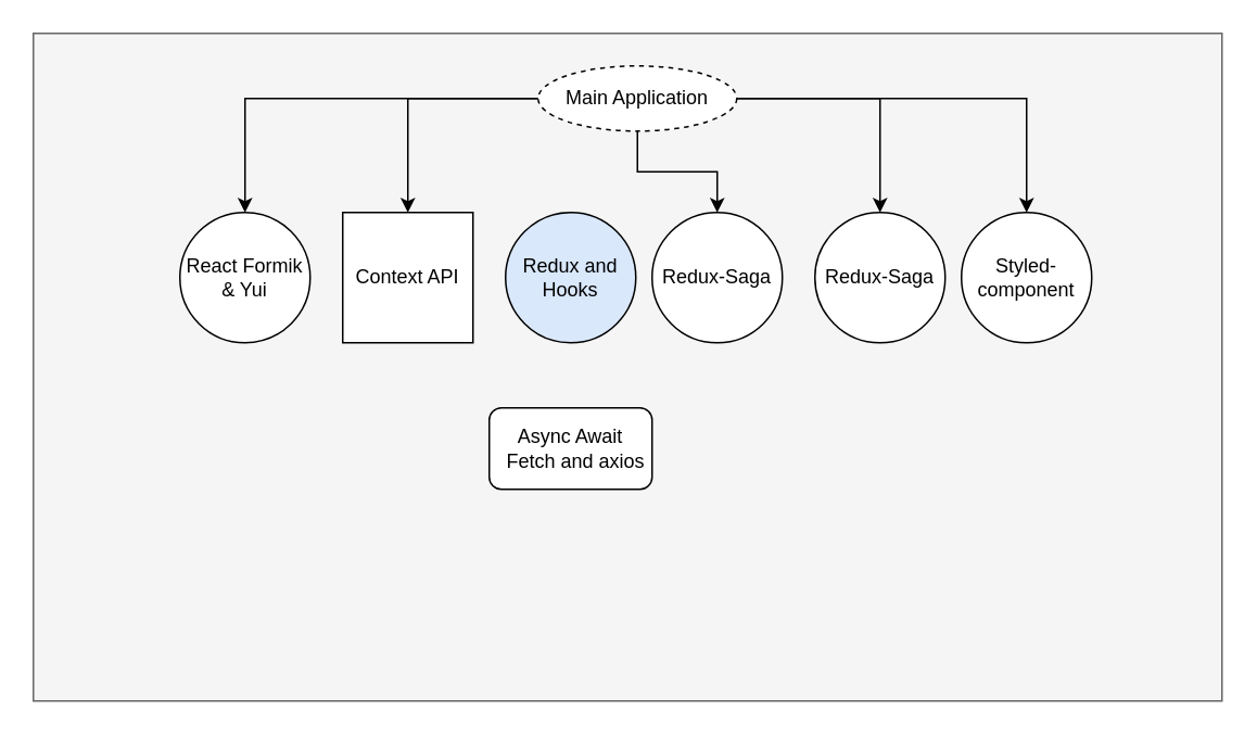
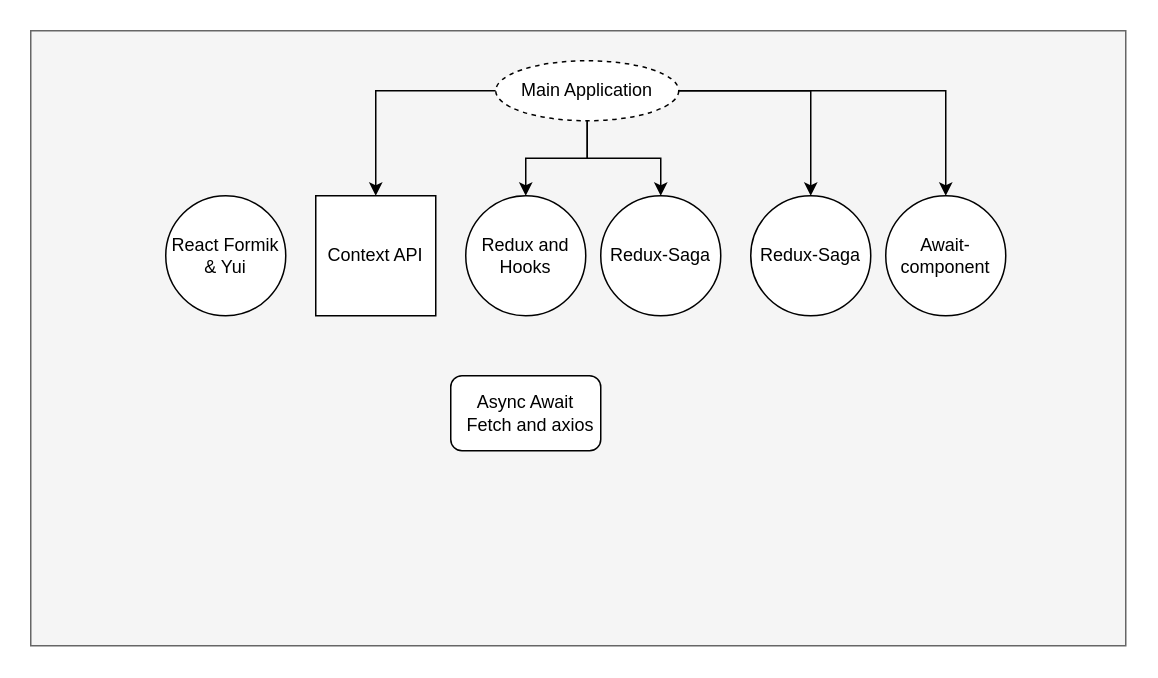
  <mxCell id="0" />
  <mxCell id="1" parent="0" />
  <mxCell id="2" value="" style="rounded=0;whiteSpace=wrap;html=1;fillColor=#f5f5f5;strokeColor=#666666;fontColor=#333333;" vertex="1" parent="1"><mxGeometry x="20" y="20" width="730" height="410" as="geometry" /></mxCell>
- <mxCell id="3" style="edgeStyle=orthogonalEdgeStyle;rounded=0;orthogonalLoop=1;jettySize=auto;html=1;entryX=0.5;entryY=0;entryDx=0;entryDy=0;" edge="1" parent="1" source="8" target="9"><mxGeometry relative="1" as="geometry" /></mxCell>
+ <mxCell id="3" style="edgeStyle=orthogonalEdgeStyle;rounded=0;orthogonalLoop=1;jettySize=auto;html=1;" edge="1" parent="1" source="8" target="11"><mxGeometry relative="1" as="geometry" /></mxCell>
  <mxCell id="4" style="edgeStyle=orthogonalEdgeStyle;rounded=0;orthogonalLoop=1;jettySize=auto;html=1;entryX=0.5;entryY=0;entryDx=0;entryDy=0;" edge="1" parent="1" source="8" target="10"><mxGeometry relative="1" as="geometry" /></mxCell>
  <mxCell id="5" style="edgeStyle=orthogonalEdgeStyle;rounded=0;orthogonalLoop=1;jettySize=auto;html=1;entryX=0.5;entryY=0;entryDx=0;entryDy=0;" edge="1" parent="1" source="8" target="12"><mxGeometry relative="1" as="geometry" /></mxCell>
  <mxCell id="6" style="edgeStyle=orthogonalEdgeStyle;rounded=0;orthogonalLoop=1;jettySize=auto;html=1;entryX=0.5;entryY=0;entryDx=0;entryDy=0;" edge="1" parent="1" source="8" target="14"><mxGeometry relative="1" as="geometry" /></mxCell>
  <mxCell id="7" style="edgeStyle=orthogonalEdgeStyle;rounded=0;orthogonalLoop=1;jettySize=auto;html=1;entryX=0.5;entryY=0;entryDx=0;entryDy=0;" edge="1" parent="1" source="8" target="13"><mxGeometry relative="1" as="geometry" /></mxCell>
  <mxCell id="8" value="Main Application" style="ellipse;whiteSpace=wrap;html=1;dashed=1;" vertex="1" parent="1"><mxGeometry x="330" y="40" width="122" height="40" as="geometry" /></mxCell>
  <mxCell id="9" value="React Formik &amp;amp; Yui" style="ellipse;whiteSpace=wrap;html=1;aspect=fixed;" vertex="1" parent="1"><mxGeometry x="110" y="130" width="80" height="80" as="geometry" /></mxCell>
  <mxCell id="10" value="Context API" style="whiteSpace=wrap;html=1;aspect=fixed;rounded=0;" vertex="1" parent="1"><mxGeometry x="210" y="130" width="80" height="80" as="geometry" /></mxCell>
- <mxCell id="11" value="Redux and Hooks" style="ellipse;whiteSpace=wrap;html=1;aspect=fixed;fillColor=#dae8fc;" vertex="1" parent="1"><mxGeometry x="310" y="130" width="80" height="80" as="geometry" /></mxCell>
+ <mxCell id="11" value="Redux and Hooks" style="ellipse;whiteSpace=wrap;html=1;aspect=fixed;" vertex="1" parent="1"><mxGeometry x="310" y="130" width="80" height="80" as="geometry" /></mxCell>
  <mxCell id="12" value="Redux-Saga" style="ellipse;whiteSpace=wrap;html=1;aspect=fixed;" vertex="1" parent="1"><mxGeometry x="400" y="130" width="80" height="80" as="geometry" /></mxCell>
  <mxCell id="13" value="Redux-Saga" style="ellipse;whiteSpace=wrap;html=1;aspect=fixed;" vertex="1" parent="1"><mxGeometry x="500" y="130" width="80" height="80" as="geometry" /></mxCell>
- <mxCell id="14" value="Styled-component" style="ellipse;whiteSpace=wrap;html=1;aspect=fixed;" vertex="1" parent="1"><mxGeometry x="590" y="130" width="80" height="80" as="geometry" /></mxCell>
+ <mxCell id="14" value="Await-component" style="ellipse;whiteSpace=wrap;html=1;aspect=fixed;" vertex="1" parent="1"><mxGeometry x="590" y="130" width="80" height="80" as="geometry" /></mxCell>
  <mxCell id="15" value="&lt;div&gt;&lt;span&gt;Async Await&lt;/span&gt;&lt;br&gt;&lt;/div&gt;&lt;div&gt;&lt;span&gt;&amp;nbsp; Fetch and axios&lt;/span&gt;&lt;/div&gt;" style="rounded=1;whiteSpace=wrap;html=1;align=center;" vertex="1" parent="1"><mxGeometry x="300" y="250" width="100" height="50" as="geometry" /></mxCell>
